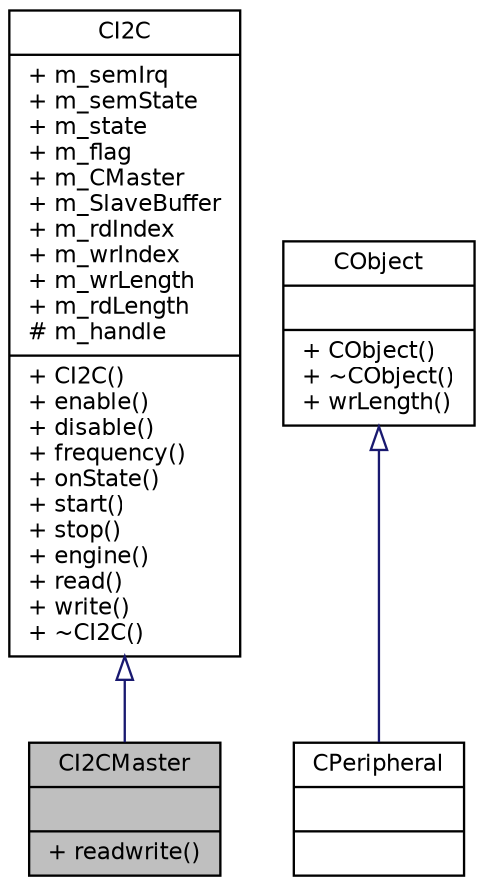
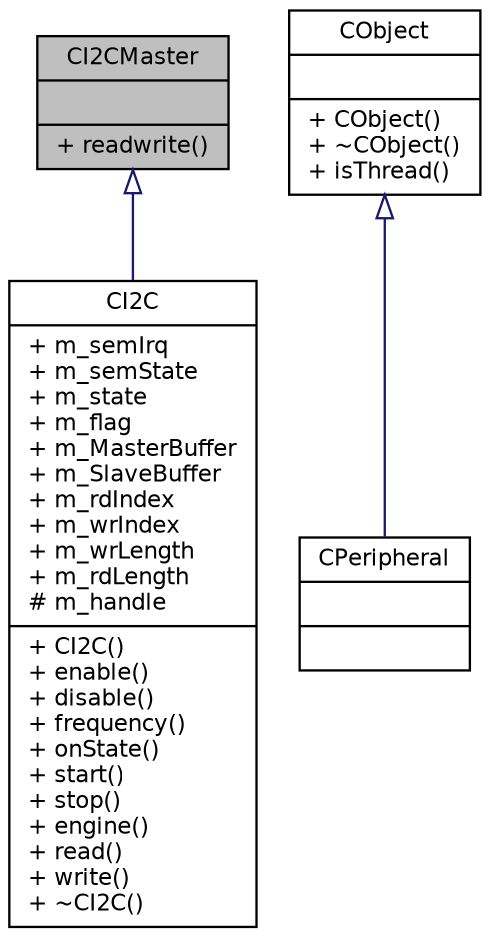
  digraph {
    node [color=black fillcolor=white fontname=Helvetica fontsize=10 shape=record style=filled]
    edge [arrowtail=onormal color=midnightblue dir=back fontname=Helvetica fontsize=10 labelfontname=Helvetica labelfontsize=10 style=solid]
    n1 [fillcolor=grey75 fontcolor=black height=0.2 label="{CI2CMaster\n||+ readwrite()\l}" width=0.4]
-   n2 [height=0.2 label="{CI2C\n|+ m_semIrq\l+ m_semState\l+ m_state\l+ m_flag\l+ m_CMaster\l+ m_SlaveBuffer\l+ m_rdIndex\l+ m_wrIndex\l+ m_wrLength\l+ m_rdLength\l# m_handle\l|+ CI2C()\l+ enable()\l+ disable()\l+ frequency()\l+ onState()\l+ start()\l+ stop()\l+ engine()\l+ read()\l+ write()\l+ ~CI2C()\l}" width=0.4]
+   n2 [height=0.2 label="{CI2C\n|+ m_semIrq\l+ m_semState\l+ m_state\l+ m_flag\l+ m_MasterBuffer\l+ m_SlaveBuffer\l+ m_rdIndex\l+ m_wrIndex\l+ m_wrLength\l+ m_rdLength\l# m_handle\l|+ CI2C()\l+ enable()\l+ disable()\l+ frequency()\l+ onState()\l+ start()\l+ stop()\l+ engine()\l+ read()\l+ write()\l+ ~CI2C()\l}" width=0.4]
    n3 [height=0.2 label="{CPeripheral\n||}" width=0.4]
-   n4 [height=0.2 label="{CObject\n||+ CObject()\l+ ~CObject()\l+ wrLength()\l}" width=0.4]
-   n2 -> n1
+   n4 [height=0.2 label="{CObject\n||+ CObject()\l+ ~CObject()\l+ isThread()\l}" width=0.4]
+   n1 -> n2
    n4 -> n3
  }
